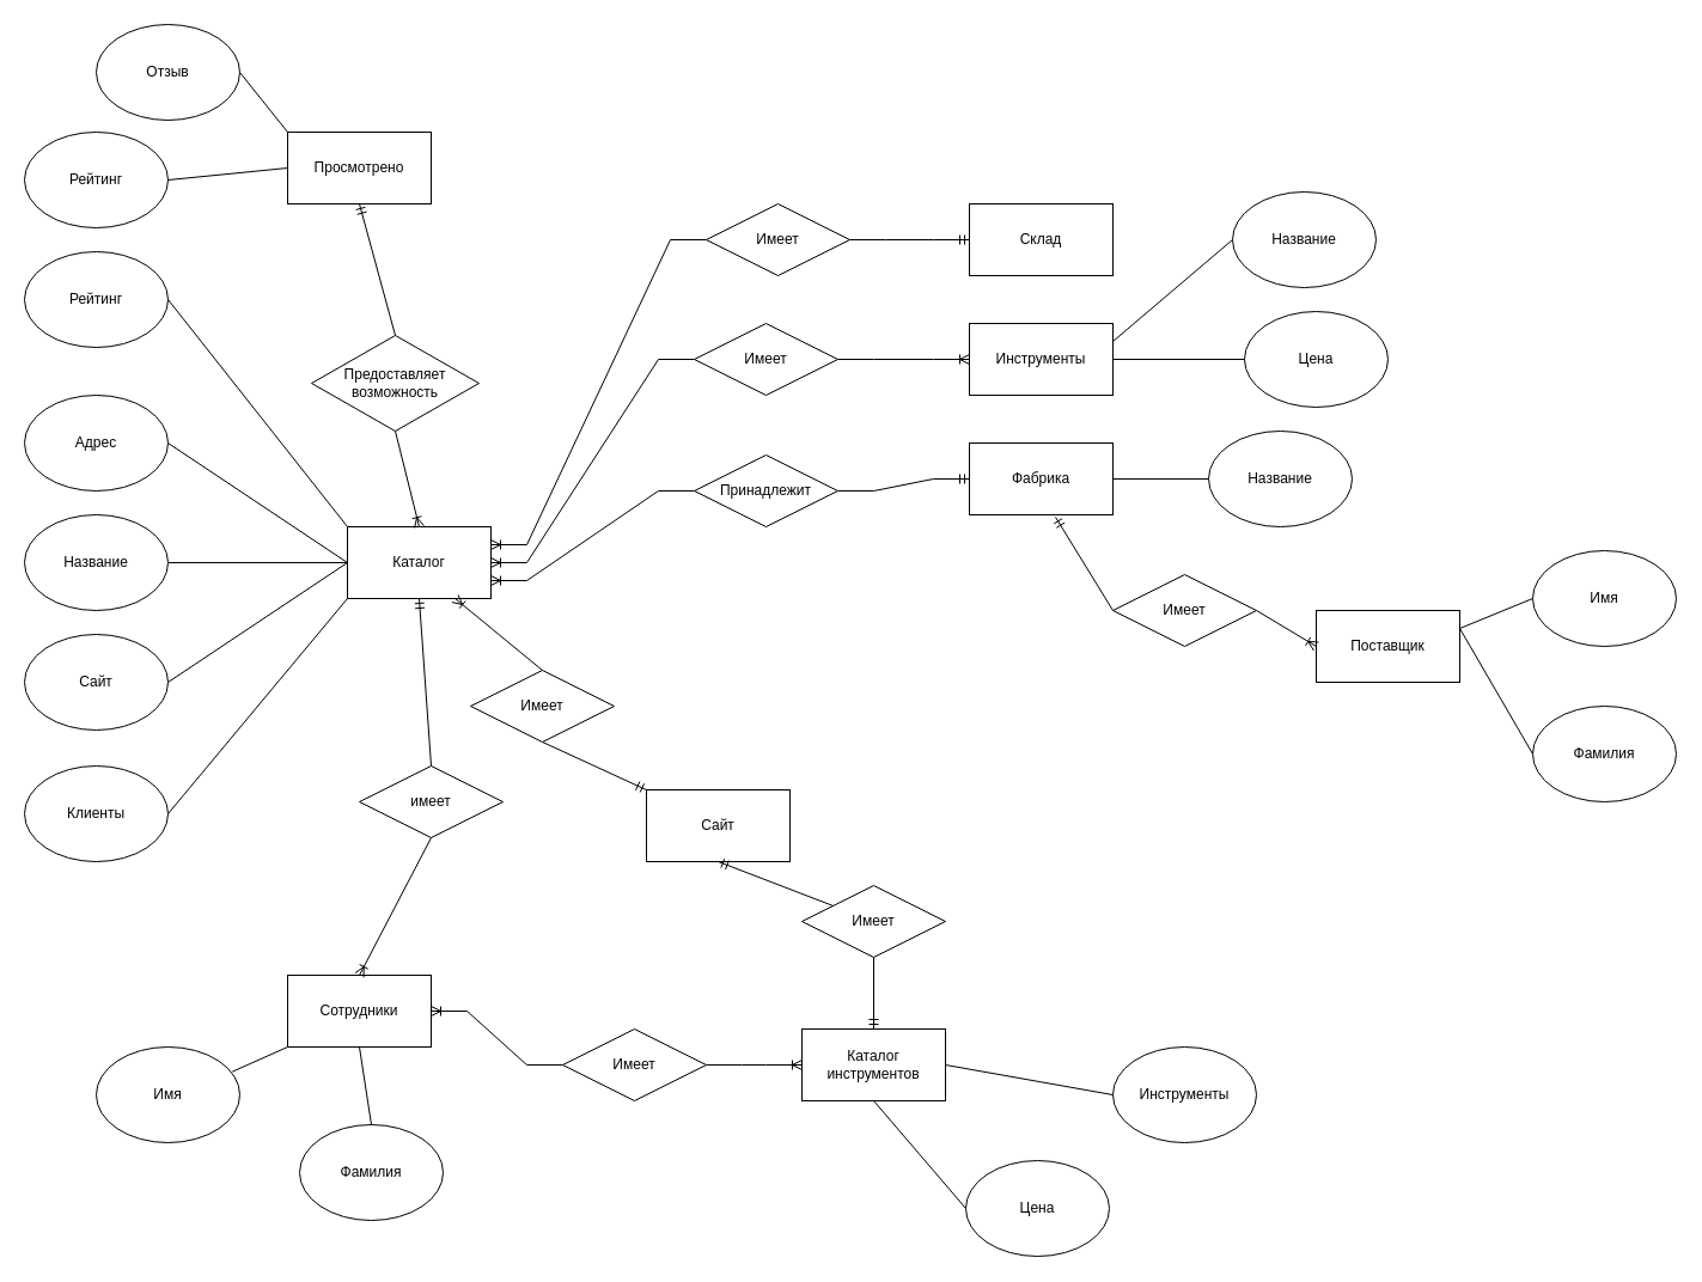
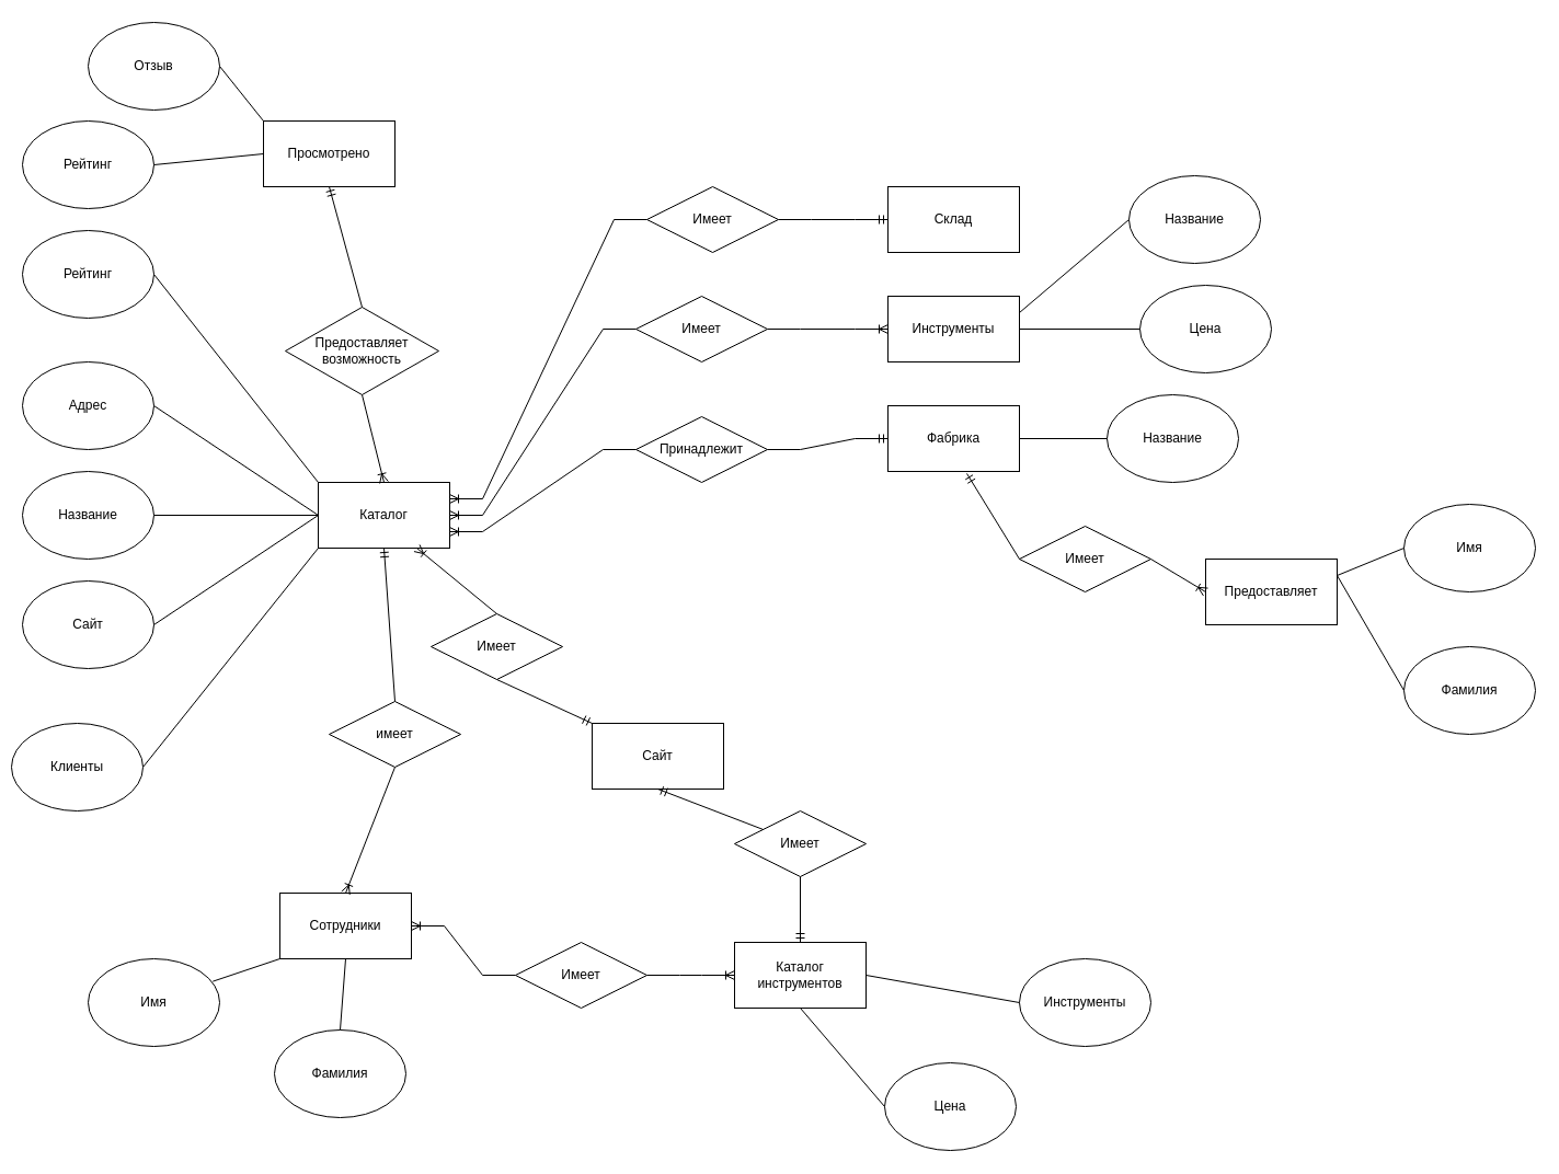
  <mxCell id="0" />
  <mxCell id="1" parent="0" />
  <mxCell id="2" value="Каталог" style="rounded=0;whiteSpace=wrap;html=1;" vertex="1" parent="1"><mxGeometry x="290" y="440" width="120" height="60" as="geometry" /></mxCell>
  <mxCell id="3" value="Адрес" style="ellipse;whiteSpace=wrap;html=1;" vertex="1" parent="1"><mxGeometry x="20" y="330" width="120" height="80" as="geometry" /></mxCell>
  <mxCell id="4" value="Название" style="ellipse;whiteSpace=wrap;html=1;" vertex="1" parent="1"><mxGeometry x="20" y="430" width="120" height="80" as="geometry" /></mxCell>
  <mxCell id="5" value="Рейтинг" style="ellipse;whiteSpace=wrap;html=1;" vertex="1" parent="1"><mxGeometry x="20" y="210" width="120" height="80" as="geometry" /></mxCell>
  <mxCell id="6" value="Сайт" style="ellipse;whiteSpace=wrap;html=1;" vertex="1" parent="1"><mxGeometry x="20" y="530" width="120" height="80" as="geometry" /></mxCell>
  <mxCell id="7" value="" style="endArrow=none;html=1;rounded=0;exitX=1;exitY=0.5;exitDx=0;exitDy=0;entryX=0;entryY=0.5;entryDx=0;entryDy=0;" edge="1" parent="1" source="3" target="2"><mxGeometry width="50" height="50" relative="1" as="geometry"><mxPoint x="230" y="380" as="sourcePoint" /><mxPoint x="280" y="330" as="targetPoint" /></mxGeometry></mxCell>
  <mxCell id="8" value="" style="endArrow=none;html=1;rounded=0;exitX=1;exitY=0.5;exitDx=0;exitDy=0;entryX=0;entryY=0.5;entryDx=0;entryDy=0;" edge="1" parent="1" source="4" target="2"><mxGeometry width="50" height="50" relative="1" as="geometry"><mxPoint x="210" y="620" as="sourcePoint" /><mxPoint x="260" y="570" as="targetPoint" /></mxGeometry></mxCell>
  <mxCell id="9" value="" style="endArrow=none;html=1;rounded=0;exitX=1;exitY=0.5;exitDx=0;exitDy=0;entryX=0;entryY=0.5;entryDx=0;entryDy=0;" edge="1" parent="1" source="6" target="2"><mxGeometry width="50" height="50" relative="1" as="geometry"><mxPoint x="250" y="620" as="sourcePoint" /><mxPoint x="300" y="570" as="targetPoint" /></mxGeometry></mxCell>
  <mxCell id="10" value="" style="endArrow=none;html=1;rounded=0;exitX=1;exitY=0.5;exitDx=0;exitDy=0;entryX=0;entryY=1;entryDx=0;entryDy=0;" edge="1" parent="1" source="11" target="2"><mxGeometry width="50" height="50" relative="1" as="geometry"><mxPoint x="140" y="690" as="sourcePoint" /><mxPoint x="290" y="580" as="targetPoint" /></mxGeometry></mxCell>
- <mxCell id="11" value="Клиенты" style="ellipse;whiteSpace=wrap;html=1;" vertex="1" parent="1"><mxGeometry x="20" y="640" width="120" height="80" as="geometry" /></mxCell>
+ <mxCell id="11" value="Клиенты" style="ellipse;whiteSpace=wrap;html=1;" vertex="1" parent="1"><mxGeometry x="10" y="660" width="120" height="80" as="geometry" /></mxCell>
  <mxCell id="12" value="имеет" style="shape=rhombus;perimeter=rhombusPerimeter;whiteSpace=wrap;html=1;align=center;" vertex="1" parent="1"><mxGeometry x="300" y="640" width="120" height="60" as="geometry" /></mxCell>
- <mxCell id="13" value="Сотрудники" style="rounded=0;whiteSpace=wrap;html=1;" vertex="1" parent="1"><mxGeometry x="240" y="815" width="120" height="60" as="geometry" /></mxCell>
+ <mxCell id="13" value="Сотрудники" style="rounded=0;whiteSpace=wrap;html=1;" vertex="1" parent="1"><mxGeometry x="255" y="815" width="120" height="60" as="geometry" /></mxCell>
  <mxCell id="14" value="" style="endArrow=none;html=1;rounded=0;exitX=1;exitY=0.5;exitDx=0;exitDy=0;entryX=0;entryY=0;entryDx=0;entryDy=0;" edge="1" parent="1" source="5" target="2"><mxGeometry width="50" height="50" relative="1" as="geometry"><mxPoint x="170" y="240" as="sourcePoint" /><mxPoint x="220" y="190" as="targetPoint" /></mxGeometry></mxCell>
  <mxCell id="15" value="Просмотрено" style="rounded=0;whiteSpace=wrap;html=1;" vertex="1" parent="1"><mxGeometry x="240" y="110" width="120" height="60" as="geometry" /></mxCell>
  <mxCell id="16" value="Отзыв" style="ellipse;whiteSpace=wrap;html=1;" vertex="1" parent="1"><mxGeometry x="80" y="20" width="120" height="80" as="geometry" /></mxCell>
  <mxCell id="17" value="" style="endArrow=none;html=1;rounded=0;exitX=1;exitY=0.5;exitDx=0;exitDy=0;entryX=0;entryY=0;entryDx=0;entryDy=0;" edge="1" parent="1" source="16" target="15"><mxGeometry width="50" height="50" relative="1" as="geometry"><mxPoint x="240" y="120" as="sourcePoint" /><mxPoint x="290" y="70" as="targetPoint" /></mxGeometry></mxCell>
  <mxCell id="18" value="Имя" style="ellipse;whiteSpace=wrap;html=1;" vertex="1" parent="1"><mxGeometry x="80" y="875" width="120" height="80" as="geometry" /></mxCell>
  <mxCell id="19" value="Фамилия" style="ellipse;whiteSpace=wrap;html=1;" vertex="1" parent="1"><mxGeometry x="250" y="940" width="120" height="80" as="geometry" /></mxCell>
  <mxCell id="20" value="" style="endArrow=none;html=1;rounded=0;exitX=0.948;exitY=0.258;exitDx=0;exitDy=0;exitPerimeter=0;entryX=0;entryY=1;entryDx=0;entryDy=0;" edge="1" parent="1" source="18" target="13"><mxGeometry width="50" height="50" relative="1" as="geometry"><mxPoint x="20" y="960" as="sourcePoint" /><mxPoint x="70" y="910" as="targetPoint" /></mxGeometry></mxCell>
  <mxCell id="21" value="" style="endArrow=none;html=1;rounded=0;exitX=0.5;exitY=0;exitDx=0;exitDy=0;entryX=0.5;entryY=1;entryDx=0;entryDy=0;" edge="1" parent="1" source="19" target="13"><mxGeometry width="50" height="50" relative="1" as="geometry"><mxPoint x="390" y="1100" as="sourcePoint" /><mxPoint x="440" y="1050" as="targetPoint" /></mxGeometry></mxCell>
  <mxCell id="22" value="Рейтинг" style="ellipse;whiteSpace=wrap;html=1;" vertex="1" parent="1"><mxGeometry x="20" y="110" width="120" height="80" as="geometry" /></mxCell>
  <mxCell id="23" value="" style="endArrow=none;html=1;rounded=0;exitX=1;exitY=0.5;exitDx=0;exitDy=0;entryX=0;entryY=0.5;entryDx=0;entryDy=0;" edge="1" parent="1" source="22" target="15"><mxGeometry width="50" height="50" relative="1" as="geometry"><mxPoint x="410" y="380" as="sourcePoint" /><mxPoint x="460" y="330" as="targetPoint" /></mxGeometry></mxCell>
  <mxCell id="24" value="Предоставляет&lt;br&gt;возможность" style="shape=rhombus;perimeter=rhombusPerimeter;whiteSpace=wrap;html=1;align=center;" vertex="1" parent="1"><mxGeometry x="260" y="280" width="140" height="80" as="geometry" /></mxCell>
  <mxCell id="25" value="" style="fontSize=12;html=1;endArrow=ERoneToMany;rounded=0;exitX=0.5;exitY=1;exitDx=0;exitDy=0;entryX=0.5;entryY=0;entryDx=0;entryDy=0;" edge="1" parent="1" source="24" target="2"><mxGeometry width="100" height="100" relative="1" as="geometry"><mxPoint x="460" y="440" as="sourcePoint" /><mxPoint x="540" y="340" as="targetPoint" /></mxGeometry></mxCell>
  <mxCell id="26" value="Имеет" style="shape=rhombus;perimeter=rhombusPerimeter;whiteSpace=wrap;html=1;align=center;" vertex="1" parent="1"><mxGeometry x="470" y="860" width="120" height="60" as="geometry" /></mxCell>
  <mxCell id="27" value="Каталог инструментов" style="rounded=0;whiteSpace=wrap;html=1;" vertex="1" parent="1"><mxGeometry x="670" y="860" width="120" height="60" as="geometry" /></mxCell>
  <mxCell id="28" value="Инструменты" style="ellipse;whiteSpace=wrap;html=1;" vertex="1" parent="1"><mxGeometry x="930" y="875" width="120" height="80" as="geometry" /></mxCell>
  <mxCell id="29" value="" style="endArrow=none;html=1;rounded=0;exitX=1;exitY=0.5;exitDx=0;exitDy=0;entryX=0;entryY=0.5;entryDx=0;entryDy=0;" edge="1" parent="1" source="27" target="28"><mxGeometry width="50" height="50" relative="1" as="geometry"><mxPoint x="650" y="690" as="sourcePoint" /><mxPoint x="700" y="640" as="targetPoint" /></mxGeometry></mxCell>
  <mxCell id="30" value="Цена" style="ellipse;whiteSpace=wrap;html=1;" vertex="1" parent="1"><mxGeometry x="807" y="970" width="120" height="80" as="geometry" /></mxCell>
  <mxCell id="31" value="" style="endArrow=none;html=1;rounded=0;exitX=0.5;exitY=1;exitDx=0;exitDy=0;entryX=0;entryY=0.5;entryDx=0;entryDy=0;" edge="1" parent="1" source="27" target="30"><mxGeometry width="50" height="50" relative="1" as="geometry"><mxPoint x="730" y="1030" as="sourcePoint" /><mxPoint x="780" y="980" as="targetPoint" /></mxGeometry></mxCell>
  <mxCell id="32" value="Склад" style="rounded=0;whiteSpace=wrap;html=1;" vertex="1" parent="1"><mxGeometry x="810" y="170" width="120" height="60" as="geometry" /></mxCell>
  <mxCell id="33" value="Инструменты" style="rounded=0;whiteSpace=wrap;html=1;" vertex="1" parent="1"><mxGeometry x="810" y="270" width="120" height="60" as="geometry" /></mxCell>
  <mxCell id="34" value="Фабрика" style="rounded=0;whiteSpace=wrap;html=1;" vertex="1" parent="1"><mxGeometry x="810" y="370" width="120" height="60" as="geometry" /></mxCell>
  <mxCell id="35" value="Имеет" style="shape=rhombus;perimeter=rhombusPerimeter;whiteSpace=wrap;html=1;align=center;" vertex="1" parent="1"><mxGeometry x="590" y="170" width="120" height="60" as="geometry" /></mxCell>
  <mxCell id="36" value="Имеет" style="shape=rhombus;perimeter=rhombusPerimeter;whiteSpace=wrap;html=1;align=center;" vertex="1" parent="1"><mxGeometry x="580" y="270" width="120" height="60" as="geometry" /></mxCell>
  <mxCell id="37" value="Принадлежит" style="shape=rhombus;perimeter=rhombusPerimeter;whiteSpace=wrap;html=1;align=center;" vertex="1" parent="1"><mxGeometry x="580" y="380" width="120" height="60" as="geometry" /></mxCell>
  <mxCell id="38" value="" style="edgeStyle=entityRelationEdgeStyle;fontSize=12;html=1;endArrow=ERoneToMany;rounded=0;exitX=0;exitY=0.5;exitDx=0;exitDy=0;entryX=1;entryY=0.25;entryDx=0;entryDy=0;" edge="1" parent="1" source="35" target="2"><mxGeometry width="100" height="100" relative="1" as="geometry"><mxPoint x="420" y="410" as="sourcePoint" /><mxPoint x="520" y="310" as="targetPoint" /></mxGeometry></mxCell>
  <mxCell id="39" value="" style="edgeStyle=entityRelationEdgeStyle;fontSize=12;html=1;endArrow=ERoneToMany;rounded=0;entryX=1;entryY=0.5;entryDx=0;entryDy=0;exitX=0;exitY=0.5;exitDx=0;exitDy=0;" edge="1" parent="1" source="36" target="2"><mxGeometry width="100" height="100" relative="1" as="geometry"><mxPoint x="410" y="630" as="sourcePoint" /><mxPoint x="510" y="530" as="targetPoint" /></mxGeometry></mxCell>
  <mxCell id="40" value="" style="edgeStyle=entityRelationEdgeStyle;fontSize=12;html=1;endArrow=ERoneToMany;rounded=0;entryX=1;entryY=0.75;entryDx=0;entryDy=0;" edge="1" parent="1" source="37" target="2"><mxGeometry width="100" height="100" relative="1" as="geometry"><mxPoint x="490" y="610" as="sourcePoint" /><mxPoint x="590" y="510" as="targetPoint" /></mxGeometry></mxCell>
  <mxCell id="41" value="" style="edgeStyle=entityRelationEdgeStyle;fontSize=12;html=1;endArrow=ERoneToMany;rounded=0;exitX=1;exitY=0.5;exitDx=0;exitDy=0;entryX=0;entryY=0.5;entryDx=0;entryDy=0;" edge="1" parent="1" source="36" target="33"><mxGeometry width="100" height="100" relative="1" as="geometry"><mxPoint x="710" y="410" as="sourcePoint" /><mxPoint x="810" y="310" as="targetPoint" /></mxGeometry></mxCell>
  <mxCell id="42" value="Название" style="ellipse;whiteSpace=wrap;html=1;" vertex="1" parent="1"><mxGeometry x="1030" y="160" width="120" height="80" as="geometry" /></mxCell>
  <mxCell id="43" value="Цена" style="ellipse;whiteSpace=wrap;html=1;" vertex="1" parent="1"><mxGeometry x="1040" y="260" width="120" height="80" as="geometry" /></mxCell>
  <mxCell id="44" value="" style="endArrow=none;html=1;rounded=0;exitX=1;exitY=0.25;exitDx=0;exitDy=0;entryX=0;entryY=0.5;entryDx=0;entryDy=0;" edge="1" parent="1" source="33" target="42"><mxGeometry width="50" height="50" relative="1" as="geometry"><mxPoint x="950" as="sourcePoint" y="290" /><mxPoint x="1000" y="240" as="targetPoint" /></mxGeometry></mxCell>
  <mxCell id="45" value="" style="endArrow=none;html=1;rounded=0;exitX=1;exitY=0.5;exitDx=0;exitDy=0;entryX=0;entryY=0.5;entryDx=0;entryDy=0;" edge="1" parent="1" source="33" target="43"><mxGeometry width="50" height="50" relative="1" as="geometry"><mxPoint x="960" y="400" as="sourcePoint" /><mxPoint x="1010" y="350" as="targetPoint" /></mxGeometry></mxCell>
  <mxCell id="46" value="Название" style="ellipse;whiteSpace=wrap;html=1;" vertex="1" parent="1"><mxGeometry x="1010" y="360" width="120" height="80" as="geometry" /></mxCell>
  <mxCell id="47" value="" style="endArrow=none;html=1;rounded=0;exitX=1;exitY=0.5;exitDx=0;exitDy=0;entryX=0;entryY=0.5;entryDx=0;entryDy=0;" edge="1" parent="1" source="34" target="46"><mxGeometry width="50" height="50" relative="1" as="geometry"><mxPoint x="900" y="570" as="sourcePoint" /><mxPoint x="950" y="520" as="targetPoint" /></mxGeometry></mxCell>
  <mxCell id="48" value="Имеет" style="shape=rhombus;perimeter=rhombusPerimeter;whiteSpace=wrap;html=1;align=center;" vertex="1" parent="1"><mxGeometry x="930" y="480" width="120" height="60" as="geometry" /></mxCell>
- <mxCell id="49" value="Поставщик" style="rounded=0;whiteSpace=wrap;html=1;" vertex="1" parent="1"><mxGeometry x="1100" y="510" width="120" height="60" as="geometry" /></mxCell>
+ <mxCell id="49" value="Предоставляет" style="rounded=0;whiteSpace=wrap;html=1;" vertex="1" parent="1"><mxGeometry x="1100" y="510" width="120" height="60" as="geometry" /></mxCell>
  <mxCell id="50" value="Имя" style="ellipse;whiteSpace=wrap;html=1;" vertex="1" parent="1"><mxGeometry x="1281" y="460" width="120" height="80" as="geometry" /></mxCell>
  <mxCell id="51" value="Фамилия" style="ellipse;whiteSpace=wrap;html=1;" vertex="1" parent="1"><mxGeometry x="1281" y="590" width="120" height="80" as="geometry" /></mxCell>
  <mxCell id="52" value="" style="endArrow=none;html=1;rounded=0;exitX=1;exitY=0.25;exitDx=0;exitDy=0;entryX=0;entryY=0.5;entryDx=0;entryDy=0;" edge="1" parent="1" source="49" target="50"><mxGeometry width="50" height="50" relative="1" as="geometry"><mxPoint x="1200" y="480" as="sourcePoint" /><mxPoint x="1250" y="430" as="targetPoint" /></mxGeometry></mxCell>
  <mxCell id="53" value="" style="endArrow=none;html=1;rounded=0;exitX=1;exitY=0.25;exitDx=0;exitDy=0;entryX=0;entryY=0.5;entryDx=0;entryDy=0;" edge="1" parent="1" source="49" target="51"><mxGeometry width="50" height="50" relative="1" as="geometry"><mxPoint x="1190" y="640" as="sourcePoint" /><mxPoint x="1240" y="590" as="targetPoint" /></mxGeometry></mxCell>
  <mxCell id="54" value="" style="fontSize=12;html=1;endArrow=ERoneToMany;rounded=0;entryX=0.5;entryY=0;entryDx=0;entryDy=0;exitX=0.5;exitY=1;exitDx=0;exitDy=0;" edge="1" parent="1" source="12" target="13"><mxGeometry width="100" height="100" relative="1" as="geometry"><mxPoint x="570" y="740" as="sourcePoint" /><mxPoint x="670" y="640" as="targetPoint" /></mxGeometry></mxCell>
  <mxCell id="55" value="" style="edgeStyle=entityRelationEdgeStyle;fontSize=12;html=1;endArrow=ERoneToMany;rounded=0;entryX=1;entryY=0.5;entryDx=0;entryDy=0;exitX=0;exitY=0.5;exitDx=0;exitDy=0;" edge="1" parent="1" source="26" target="13"><mxGeometry width="100" height="100" relative="1" as="geometry"><mxPoint x="540" y="780" as="sourcePoint" /><mxPoint x="640" y="680" as="targetPoint" /></mxGeometry></mxCell>
  <mxCell id="56" value="" style="edgeStyle=entityRelationEdgeStyle;fontSize=12;html=1;endArrow=ERoneToMany;rounded=0;exitX=1;exitY=0.5;exitDx=0;exitDy=0;entryX=0;entryY=0.5;entryDx=0;entryDy=0;" edge="1" parent="1" source="26" target="27"><mxGeometry width="100" height="100" relative="1" as="geometry"><mxPoint x="560" y="750" as="sourcePoint" /><mxPoint x="660" y="650" as="targetPoint" /></mxGeometry></mxCell>
  <mxCell id="57" value="" style="edgeStyle=entityRelationEdgeStyle;fontSize=12;html=1;endArrow=ERmandOne;rounded=0;exitX=1;exitY=0.5;exitDx=0;exitDy=0;entryX=0;entryY=0.5;entryDx=0;entryDy=0;" edge="1" parent="1" source="35" target="32"><mxGeometry width="100" height="100" relative="1" as="geometry"><mxPoint x="960" y="150" as="sourcePoint" /><mxPoint x="1060" y="50" as="targetPoint" /></mxGeometry></mxCell>
  <mxCell id="58" value="" style="edgeStyle=entityRelationEdgeStyle;fontSize=12;html=1;endArrow=ERmandOne;rounded=0;exitX=1;exitY=0.5;exitDx=0;exitDy=0;entryX=0;entryY=0.5;entryDx=0;entryDy=0;" edge="1" parent="1" source="37" target="34"><mxGeometry width="100" height="100" relative="1" as="geometry"><mxPoint x="650" y="640" as="sourcePoint" /><mxPoint x="750" y="540" as="targetPoint" /></mxGeometry></mxCell>
  <mxCell id="59" value="" style="fontSize=12;html=1;endArrow=ERmandOne;rounded=0;exitX=0.5;exitY=0;exitDx=0;exitDy=0;entryX=0.5;entryY=1;entryDx=0;entryDy=0;" edge="1" parent="1" source="24" target="15"><mxGeometry width="100" height="100" relative="1" as="geometry"><mxPoint x="380" y="240" as="sourcePoint" /><mxPoint x="480" y="140" as="targetPoint" /></mxGeometry></mxCell>
  <mxCell id="60" value="" style="fontSize=12;html=1;endArrow=ERoneToMany;rounded=0;entryX=0;entryY=0.5;entryDx=0;entryDy=0;exitX=1;exitY=0.5;exitDx=0;exitDy=0;" edge="1" parent="1" source="48" target="49"><mxGeometry width="100" height="100" relative="1" as="geometry"><mxPoint x="1080" y="790" as="sourcePoint" /><mxPoint x="1180" y="690" as="targetPoint" /></mxGeometry></mxCell>
  <mxCell id="61" value="" style="fontSize=12;html=1;endArrow=ERmandOne;rounded=0;entryX=0.6;entryY=1.032;entryDx=0;entryDy=0;entryPerimeter=0;exitX=0;exitY=0.5;exitDx=0;exitDy=0;" edge="1" parent="1" source="48" target="34"><mxGeometry width="100" height="100" relative="1" as="geometry"><mxPoint x="720" y="610" as="sourcePoint" /><mxPoint x="820" y="510" as="targetPoint" /></mxGeometry></mxCell>
  <mxCell id="62" value="" style="fontSize=12;html=1;endArrow=ERmandOne;rounded=0;entryX=0.5;entryY=1;entryDx=0;entryDy=0;exitX=0.5;exitY=0;exitDx=0;exitDy=0;" edge="1" parent="1" source="12" target="2"><mxGeometry width="100" height="100" relative="1" as="geometry"><mxPoint x="460" y="660" as="sourcePoint" /><mxPoint x="560" y="560" as="targetPoint" /></mxGeometry></mxCell>
  <mxCell id="63" value="Сайт" style="rounded=0;whiteSpace=wrap;html=1;" vertex="1" parent="1"><mxGeometry x="540" y="660" width="120" height="60" as="geometry" /></mxCell>
  <mxCell id="64" value="Имеет" style="shape=rhombus;perimeter=rhombusPerimeter;whiteSpace=wrap;html=1;align=center;" vertex="1" parent="1"><mxGeometry x="393" y="560" width="120" height="60" as="geometry" /></mxCell>
  <mxCell id="65" value="" style="fontSize=12;html=1;endArrow=ERmandOne;rounded=0;exitX=0.5;exitY=1;exitDx=0;exitDy=0;entryX=0;entryY=0;entryDx=0;entryDy=0;" edge="1" parent="1" source="64" target="63"><mxGeometry width="100" height="100" relative="1" as="geometry"><mxPoint x="660" y="640" as="sourcePoint" /><mxPoint x="760" y="540" as="targetPoint" /></mxGeometry></mxCell>
  <mxCell id="66" value="Имеет" style="shape=rhombus;perimeter=rhombusPerimeter;whiteSpace=wrap;html=1;align=center;" vertex="1" parent="1"><mxGeometry x="670" y="740" width="120" height="60" as="geometry" /></mxCell>
  <mxCell id="67" value="" style="fontSize=12;html=1;endArrow=ERmandOne;rounded=0;entryX=0.5;entryY=1;entryDx=0;entryDy=0;" edge="1" parent="1" source="66" target="63"><mxGeometry width="100" height="100" relative="1" as="geometry"><mxPoint x="860" y="790" as="sourcePoint" /><mxPoint x="960" y="690" as="targetPoint" /></mxGeometry></mxCell>
  <mxCell id="68" value="" style="fontSize=12;html=1;endArrow=ERmandOne;rounded=0;exitX=0.5;exitY=1;exitDx=0;exitDy=0;entryX=0.5;entryY=0;entryDx=0;entryDy=0;" edge="1" parent="1" source="66" target="27"><mxGeometry width="100" height="100" relative="1" as="geometry"><mxPoint x="940" y="750" as="sourcePoint" /><mxPoint x="1040" y="650" as="targetPoint" /></mxGeometry></mxCell>
  <mxCell id="69" value="" style="fontSize=12;html=1;endArrow=ERoneToMany;rounded=0;entryX=0.75;entryY=1;entryDx=0;entryDy=0;exitX=0.5;exitY=0;exitDx=0;exitDy=0;" edge="1" parent="1" source="64" target="2"><mxGeometry width="100" height="100" relative="1" as="geometry"><mxPoint x="730" y="590" as="sourcePoint" /><mxPoint x="830" y="490" as="targetPoint" /></mxGeometry></mxCell>
